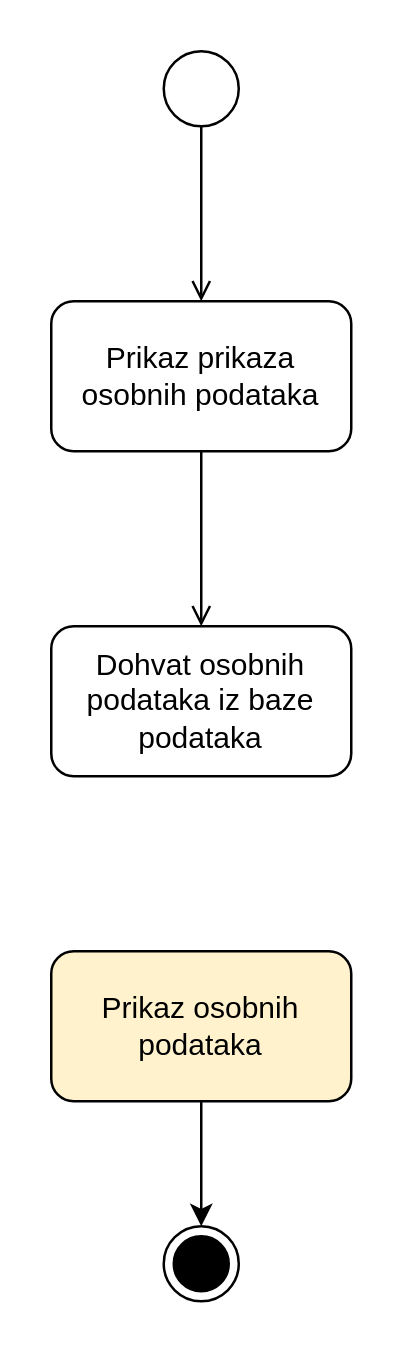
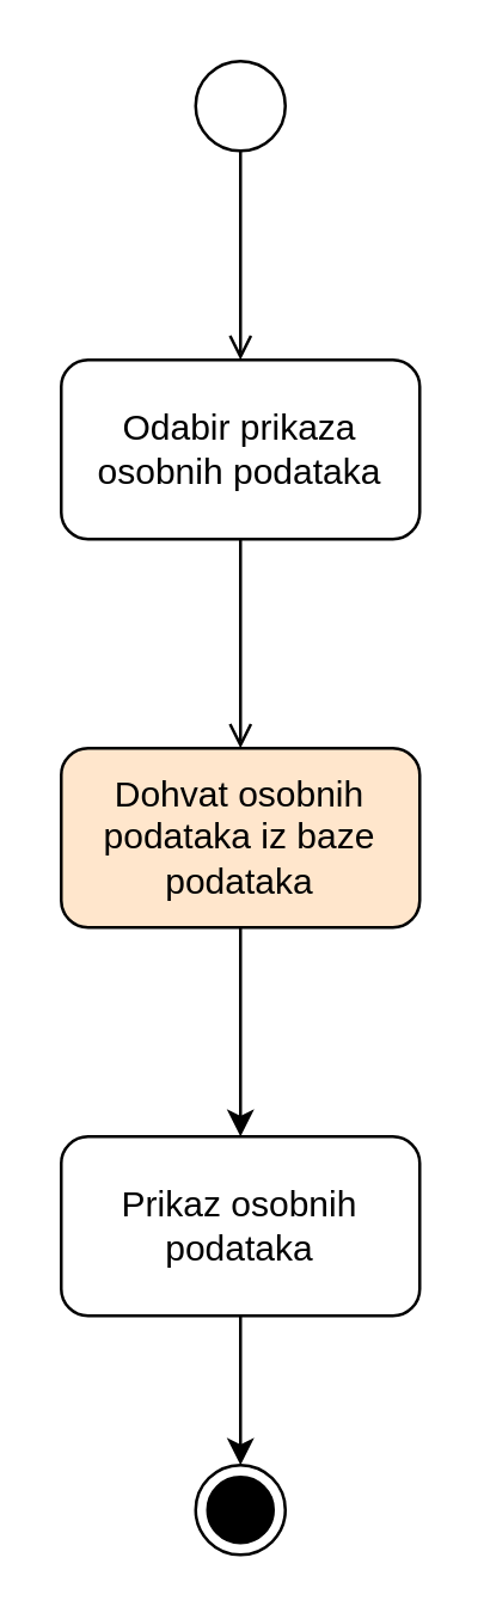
  <mxCell id="0" />
  <mxCell id="1" parent="0" />
  <mxCell id="2" value="" style="ellipse;html=1;" vertex="1" parent="1"><mxGeometry x="65" y="20" width="30" height="30" as="geometry" /></mxCell>
  <mxCell id="3" value="" style="endArrow=open;html=1;rounded=0;align=center;verticalAlign=top;endFill=0;labelBackgroundColor=none;endSize=6;entryX=0.5;entryY=0;entryDx=0;entryDy=0;" edge="1" parent="1" source="2" target="5"><mxGeometry relative="1" as="geometry"><mxPoint x="80" y="110" as="targetPoint" /></mxGeometry></mxCell>
  <mxCell id="4" style="edgeStyle=orthogonalEdgeStyle;rounded=0;orthogonalLoop=1;jettySize=auto;html=1;exitX=0.5;exitY=1;exitDx=0;exitDy=0;endArrow=open;" edge="1" parent="1" source="5" target="7"><mxGeometry relative="1" as="geometry" /></mxCell>
- <mxCell id="5" value="Prikaz prikaza osobnih podataka" style="rounded=1;whiteSpace=wrap;html=1;" vertex="1" parent="1"><mxGeometry x="20" y="120" width="120" height="60" as="geometry" /></mxCell>
- <mxCell id="7" value="Dohvat osobnih podataka iz baze podataka" style="rounded=1;whiteSpace=wrap;html=1;" vertex="1" parent="1"><mxGeometry x="20" y="250" width="120" height="60" as="geometry" /></mxCell>
+ <mxCell id="5" value="Odabir prikaza osobnih podataka" style="rounded=1;whiteSpace=wrap;html=1;" vertex="1" parent="1"><mxGeometry x="20" y="120" width="120" height="60" as="geometry" /></mxCell>
+ <mxCell id="6" style="edgeStyle=orthogonalEdgeStyle;rounded=0;orthogonalLoop=1;jettySize=auto;html=1;exitX=0.5;exitY=1;exitDx=0;exitDy=0;entryX=0.5;entryY=0;entryDx=0;entryDy=0;" edge="1" parent="1" source="7" target="9"><mxGeometry relative="1" as="geometry" /></mxCell>
+ <mxCell id="7" value="Dohvat osobnih podataka iz baze podataka" style="rounded=1;whiteSpace=wrap;html=1;fillColor=#ffe6cc;" vertex="1" parent="1"><mxGeometry x="20" y="250" width="120" height="60" as="geometry" /></mxCell>
  <mxCell id="8" style="edgeStyle=orthogonalEdgeStyle;rounded=0;orthogonalLoop=1;jettySize=auto;html=1;exitX=0.5;exitY=1;exitDx=0;exitDy=0;entryX=0.5;entryY=0;entryDx=0;entryDy=0;" edge="1" parent="1" source="9" target="10"><mxGeometry relative="1" as="geometry" /></mxCell>
- <mxCell id="9" value="Prikaz osobnih podataka" style="rounded=1;whiteSpace=wrap;html=1;fillColor=#fff2cc;" vertex="1" parent="1"><mxGeometry x="20" y="380" width="120" height="60" as="geometry" /></mxCell>
+ <mxCell id="9" value="Prikaz osobnih podataka" style="rounded=1;whiteSpace=wrap;html=1;" vertex="1" parent="1"><mxGeometry x="20" y="380" width="120" height="60" as="geometry" /></mxCell>
  <mxCell id="10" value="" style="ellipse;html=1;shape=endState;fillColor=strokeColor;" vertex="1" parent="1"><mxGeometry x="65" y="490" width="30" height="30" as="geometry" /></mxCell>
